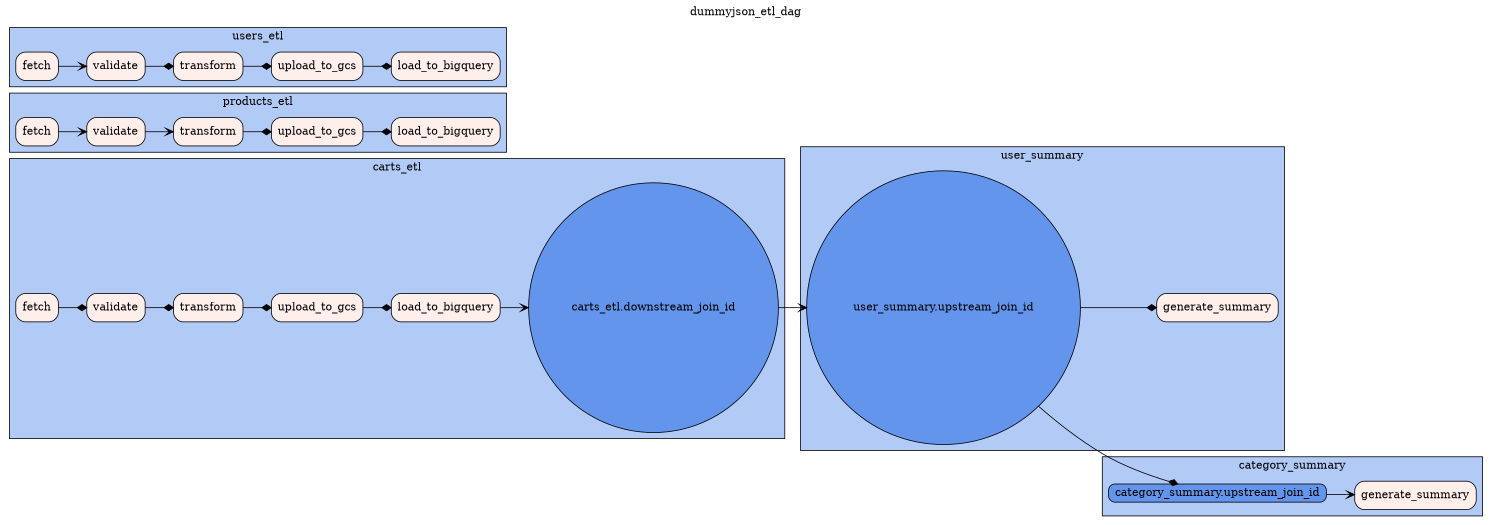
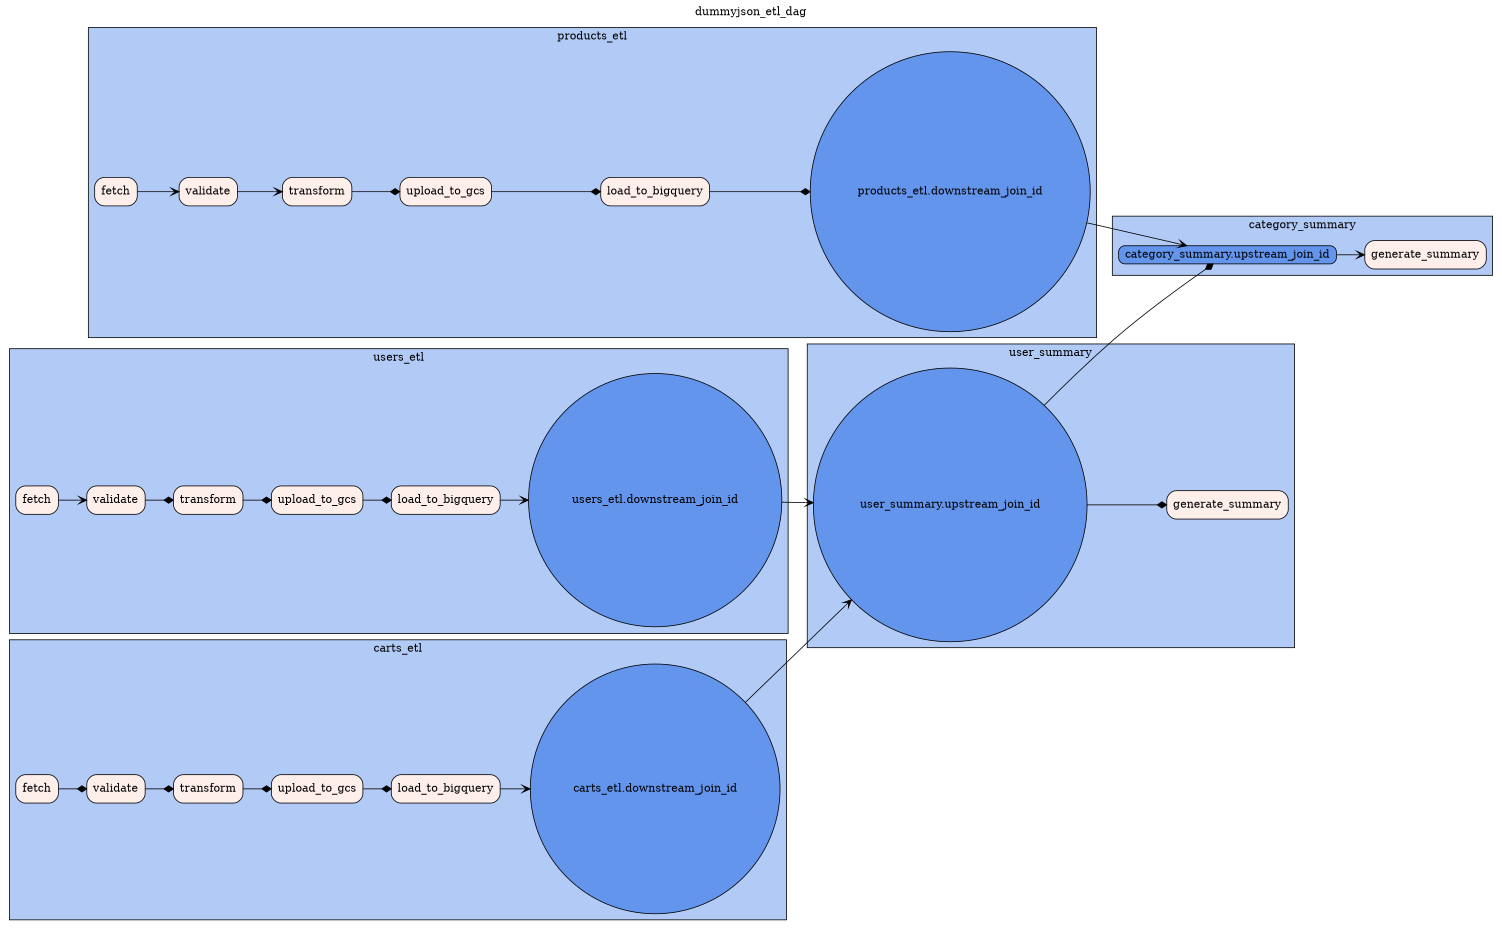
  digraph {
    label=dummyjson_etl_dag
    labelloc=t
    rankdir=LR
    node [color="#000000" fillcolor="#ffefeb" shape=rectangle style="filled,rounded"]
    edge [arrowhead=diamond]
    "carts_etl.downstream_join_id" [fillcolor=CornflowerBlue height=0.19444 shape=circle width=0.19444]
    n2 [height=0.5 label=fetch width=0.75]
    n3 [height=0.5 label=validate width=1.0278]
    n4 [height=0.5 label=transform width=1.2222]
    n5 [height=0.5 label=load_to_bigquery width=1.9167]
    n6 [height=0.5 label=upload_to_gcs width=1.6111]
    "category_summary.upstream_join_id" [fillcolor=CornflowerBlue height=0.19444 shape=box width=0.19444]
    n8 [height=0.5 label=generate_summary width=2.1389]
+   "products_etl.downstream_join_id" [fillcolor=CornflowerBlue height=0.19444 shape=circle width=0.19444]
    n10 [height=0.5 label=fetch width=0.75]
    n11 [height=0.5 label=validate width=1.0278]
    n12 [height=0.5 label=transform width=1.2222]
    n13 [height=0.5 label=load_to_bigquery width=1.9167]
    n14 [height=0.5 label=upload_to_gcs width=1.6111]
    "user_summary.upstream_join_id" [fillcolor=CornflowerBlue height=0.19444 shape=circle width=0.19444]
    n16 [height=0.5 label=generate_summary width=2.1389]
+   "users_etl.downstream_join_id" [fillcolor=CornflowerBlue height=0.19444 shape=circle width=0.19444]
    n18 [height=0.5 label=fetch width=0.75]
    n19 [height=0.5 label=validate width=1.0278]
    n20 [height=0.5 label=transform width=1.2222]
    n21 [height=0.5 label=load_to_bigquery width=1.9167]
    n22 [height=0.5 label=upload_to_gcs width=1.6111]
    subgraph cluster_1 {
      color="#000000"
      fillcolor="#6495ed7f"
      label=carts_etl
      shape=rectangle
      style=filled
      "carts_etl.downstream_join_id"
      n2
      n3
      n4
      n5
      n6
    }
    subgraph cluster_2 {
      color="#000000"
      fillcolor="#6495ed7f"
      label=category_summary
      shape=rectangle
      style=filled
      "category_summary.upstream_join_id"
      n8
    }
    subgraph cluster_3 {
      color="#000000"
      fillcolor="#6495ed7f"
      label=products_etl
      shape=rectangle
      style=filled
+     "products_etl.downstream_join_id"
      n10
      n11
      n12
      n13
      n14
    }
    subgraph cluster_4 {
      color="#000000"
      fillcolor="#6495ed7f"
      label=user_summary
      shape=rectangle
      style=filled
      "user_summary.upstream_join_id"
      n16
    }
    subgraph cluster_5 {
      color="#000000"
      fillcolor="#6495ed7f"
      label=users_etl
      shape=rectangle
      style=filled
+     "users_etl.downstream_join_id"
      n18
      n19
      n20
      n21
      n22
    }
    "carts_etl.downstream_join_id" -> "user_summary.upstream_join_id" [arrowhead=vee]
    n2 -> n3
    n3 -> n4
    n4 -> n6
    n5 -> "carts_etl.downstream_join_id" [arrowhead=vee]
    n6 -> n5
    "category_summary.upstream_join_id" -> n8 [arrowhead=vee]
+   "products_etl.downstream_join_id" -> "category_summary.upstream_join_id" [arrowhead=vee]
    n10 -> n11 [arrowhead=vee]
    n11 -> n12 [arrowhead=vee]
    n12 -> n14
+   n13 -> "products_etl.downstream_join_id"
    n14 -> n13
    "user_summary.upstream_join_id" -> "category_summary.upstream_join_id"
    "user_summary.upstream_join_id" -> n16
+   "users_etl.downstream_join_id" -> "user_summary.upstream_join_id" [arrowhead=vee]
    n18 -> n19 [arrowhead=vee]
    n19 -> n20
    n20 -> n22
+   n21 -> "users_etl.downstream_join_id" [arrowhead=vee]
    n22 -> n21
  }
